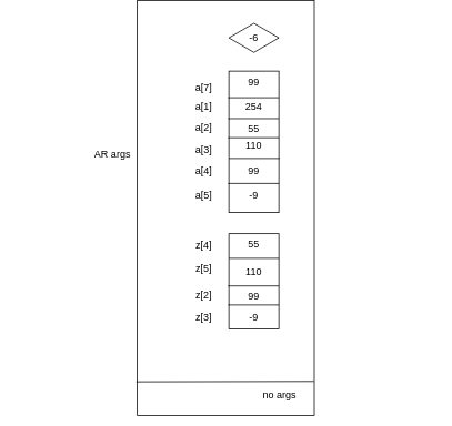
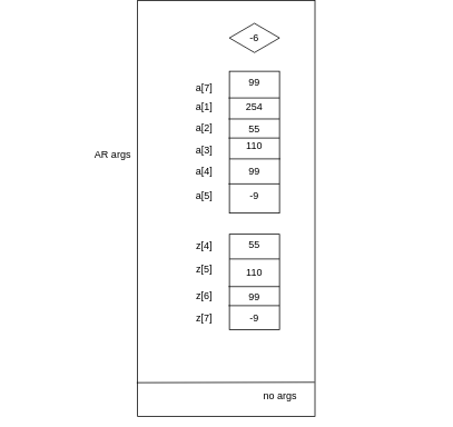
  <mxCell id="0" />
  <mxCell id="1" parent="0" />
  <mxCell id="2" value="" style="rounded=0;whiteSpace=wrap;html=1;rotation=90;" parent="1" vertex="1"><mxGeometry x="20.88" y="136.13" width="498.75" height="212.5" as="geometry" /></mxCell>
  <mxCell id="3" value="" style="endArrow=none;html=1;rounded=0;exitX=0.919;exitY=1.005;exitDx=0;exitDy=0;exitPerimeter=0;entryX=0.918;entryY=0.002;entryDx=0;entryDy=0;entryPerimeter=0;" parent="1" source="2" edge="1" target="2"><mxGeometry width="50" height="50" relative="1" as="geometry"><mxPoint x="314" y="293" as="sourcePoint" /><mxPoint x="374" y="333" as="targetPoint" /></mxGeometry></mxCell>
  <mxCell id="4" value="no args" style="text;html=1;strokeColor=none;fillColor=none;align=center;verticalAlign=middle;whiteSpace=wrap;rounded=0;" parent="1" vertex="1"><mxGeometry x="305.25" y="453" width="60" height="30" as="geometry" /></mxCell>
  <mxCell id="5" value="AR args" style="text;html=1;align=center;verticalAlign=middle;resizable=0;points=[];autosize=1;strokeColor=none;fillColor=none;" vertex="1" parent="1"><mxGeometry x="104" y="168" width="60" height="20" as="geometry" /></mxCell>
  <mxCell id="6" value="-6" style="rhombus;whiteSpace=wrap;html=1;" vertex="1" parent="1"><mxGeometry x="274" y="20.5" width="60" height="35" as="geometry" /></mxCell>
  <mxCell id="7" value="a[7]" style="text;html=1;strokeColor=none;fillColor=none;align=center;verticalAlign=middle;whiteSpace=wrap;rounded=0;" vertex="1" parent="1"><mxGeometry x="214" y="83" width="60" height="30" as="geometry" /></mxCell>
  <mxCell id="8" value="a[1]" style="text;html=1;strokeColor=none;fillColor=none;align=center;verticalAlign=middle;whiteSpace=wrap;rounded=0;" vertex="1" parent="1"><mxGeometry x="214" y="106.13" width="60" height="30" as="geometry" /></mxCell>
  <mxCell id="9" value="a[2]" style="text;html=1;strokeColor=none;fillColor=none;align=center;verticalAlign=middle;whiteSpace=wrap;rounded=0;" vertex="1" parent="1"><mxGeometry x="219" y="133" width="50" height="25" as="geometry" /></mxCell>
  <mxCell id="10" value="a[3]" style="text;html=1;strokeColor=none;fillColor=none;align=center;verticalAlign=middle;whiteSpace=wrap;rounded=0;" vertex="1" parent="1"><mxGeometry x="214" y="158" width="60" height="30" as="geometry" /></mxCell>
  <mxCell id="11" value="a[4]" style="text;html=1;strokeColor=none;fillColor=none;align=center;verticalAlign=middle;whiteSpace=wrap;rounded=0;" vertex="1" parent="1"><mxGeometry x="214" y="183" width="60" height="30" as="geometry" /></mxCell>
  <mxCell id="12" value="a[5]" style="text;html=1;strokeColor=none;fillColor=none;align=center;verticalAlign=middle;whiteSpace=wrap;rounded=0;" vertex="1" parent="1"><mxGeometry x="214" y="213" width="60" height="30" as="geometry" /></mxCell>
  <mxCell id="13" value="" style="rounded=0;whiteSpace=wrap;html=1;rotation=90;" vertex="1" parent="1"><mxGeometry x="219" y="133" width="170" height="60" as="geometry" /></mxCell>
  <mxCell id="14" value="" style="endArrow=none;html=1;rounded=0;exitX=0.188;exitY=1.017;exitDx=0;exitDy=0;exitPerimeter=0;entryX=0.188;entryY=0;entryDx=0;entryDy=0;entryPerimeter=0;" edge="1" parent="1" source="13" target="13"><mxGeometry width="50" height="50" relative="1" as="geometry"><mxPoint x="314" y="293" as="sourcePoint" /><mxPoint x="364" y="243" as="targetPoint" /></mxGeometry></mxCell>
  <mxCell id="15" value="" style="endArrow=none;html=1;rounded=0;exitX=0.188;exitY=1.017;exitDx=0;exitDy=0;exitPerimeter=0;entryX=0.188;entryY=0;entryDx=0;entryDy=0;entryPerimeter=0;" edge="1" parent="1"><mxGeometry width="50" height="50" relative="1" as="geometry"><mxPoint x="272.98" y="135.13" as="sourcePoint" /><mxPoint x="334" y="135.13" as="targetPoint" /></mxGeometry></mxCell>
  <mxCell id="16" value="" style="endArrow=none;html=1;rounded=0;exitX=0.188;exitY=1.017;exitDx=0;exitDy=0;exitPerimeter=0;entryX=0.188;entryY=0;entryDx=0;entryDy=0;entryPerimeter=0;" edge="1" parent="1"><mxGeometry width="50" height="50" relative="1" as="geometry"><mxPoint x="272.98" y="158" as="sourcePoint" /><mxPoint x="334" y="158" as="targetPoint" /></mxGeometry></mxCell>
  <mxCell id="17" value="" style="endArrow=none;html=1;rounded=0;exitX=0.188;exitY=1.017;exitDx=0;exitDy=0;exitPerimeter=0;entryX=0.188;entryY=0;entryDx=0;entryDy=0;entryPerimeter=0;" edge="1" parent="1"><mxGeometry width="50" height="50" relative="1" as="geometry"><mxPoint x="274" y="183" as="sourcePoint" /><mxPoint x="335.02" y="183" as="targetPoint" /></mxGeometry></mxCell>
  <mxCell id="18" value="" style="endArrow=none;html=1;rounded=0;exitX=0.188;exitY=1.017;exitDx=0;exitDy=0;exitPerimeter=0;entryX=0.188;entryY=0;entryDx=0;entryDy=0;entryPerimeter=0;" edge="1" parent="1"><mxGeometry width="50" height="50" relative="1" as="geometry"><mxPoint x="272.98" y="213" as="sourcePoint" /><mxPoint x="334" y="213" as="targetPoint" /></mxGeometry></mxCell>
  <mxCell id="19" value="99" style="text;html=1;strokeColor=none;fillColor=none;align=center;verticalAlign=middle;whiteSpace=wrap;rounded=0;" vertex="1" parent="1"><mxGeometry x="274" y="76" width="60" height="30" as="geometry" /></mxCell>
  <mxCell id="20" value="254" style="text;html=1;strokeColor=none;fillColor=none;align=center;verticalAlign=middle;whiteSpace=wrap;rounded=0;" vertex="1" parent="1"><mxGeometry x="274" y="106" width="60" height="30" as="geometry" /></mxCell>
  <mxCell id="21" value="55" style="text;html=1;strokeColor=none;fillColor=none;align=center;verticalAlign=middle;whiteSpace=wrap;rounded=0;" vertex="1" parent="1"><mxGeometry x="274" y="133" width="60" height="30" as="geometry" /></mxCell>
  <mxCell id="22" value="110" style="text;html=1;strokeColor=none;fillColor=none;align=center;verticalAlign=middle;whiteSpace=wrap;rounded=0;" vertex="1" parent="1"><mxGeometry x="274" y="153" width="60" height="30" as="geometry" /></mxCell>
  <mxCell id="23" value="99" style="text;html=1;strokeColor=none;fillColor=none;align=center;verticalAlign=middle;whiteSpace=wrap;rounded=0;" vertex="1" parent="1"><mxGeometry x="274" y="183" width="60" height="30" as="geometry" /></mxCell>
  <mxCell id="24" value="-9" style="text;html=1;strokeColor=none;fillColor=none;align=center;verticalAlign=middle;whiteSpace=wrap;rounded=0;" vertex="1" parent="1"><mxGeometry x="274" y="213" width="60" height="30" as="geometry" /></mxCell>
  <mxCell id="25" value="z[4]" style="text;html=1;strokeColor=none;fillColor=none;align=center;verticalAlign=middle;whiteSpace=wrap;rounded=0;" vertex="1" parent="1"><mxGeometry x="214" y="273" width="60" height="30" as="geometry" /></mxCell>
  <mxCell id="26" value="z[5]" style="text;html=1;strokeColor=none;fillColor=none;align=center;verticalAlign=middle;whiteSpace=wrap;rounded=0;" vertex="1" parent="1"><mxGeometry x="214" y="300.57" width="60" height="30" as="geometry" /></mxCell>
- <mxCell id="27" value="z[2]" style="text;html=1;strokeColor=none;fillColor=none;align=center;verticalAlign=middle;whiteSpace=wrap;rounded=0;" vertex="1" parent="1"><mxGeometry x="219" y="334" width="50" height="25" as="geometry" /></mxCell>
- <mxCell id="28" value="z[3]" style="text;html=1;strokeColor=none;fillColor=none;align=center;verticalAlign=middle;whiteSpace=wrap;rounded=0;" vertex="1" parent="1"><mxGeometry x="214" y="359" width="60" height="30" as="geometry" /></mxCell>
+ <mxCell id="27" value="z[6]" style="text;html=1;strokeColor=none;fillColor=none;align=center;verticalAlign=middle;whiteSpace=wrap;rounded=0;" vertex="1" parent="1"><mxGeometry x="219" y="334" width="50" height="25" as="geometry" /></mxCell>
+ <mxCell id="28" value="z[7]" style="text;html=1;strokeColor=none;fillColor=none;align=center;verticalAlign=middle;whiteSpace=wrap;rounded=0;" vertex="1" parent="1"><mxGeometry x="214" y="359" width="60" height="30" as="geometry" /></mxCell>
  <mxCell id="29" value="" style="rounded=0;whiteSpace=wrap;html=1;rotation=90;" vertex="1" parent="1"><mxGeometry x="246.81" y="300.57" width="114.38" height="60" as="geometry" /></mxCell>
  <mxCell id="30" value="" style="endArrow=none;html=1;rounded=0;exitX=0;exitY=0;exitDx=0;exitDy=0;entryX=1;entryY=0;entryDx=0;entryDy=0;" edge="1" parent="1" source="34" target="34"><mxGeometry width="50" height="50" relative="1" as="geometry"><mxPoint x="314" y="494" as="sourcePoint" /><mxPoint x="364" y="444" as="targetPoint" /></mxGeometry></mxCell>
  <mxCell id="31" value="" style="endArrow=none;html=1;rounded=0;exitX=0.188;exitY=1.017;exitDx=0;exitDy=0;exitPerimeter=0;entryX=0.188;entryY=0;entryDx=0;entryDy=0;entryPerimeter=0;" edge="1" parent="1"><mxGeometry width="50" height="50" relative="1" as="geometry"><mxPoint x="272.98" y="336.13" as="sourcePoint" /><mxPoint x="334" y="336.13" as="targetPoint" /></mxGeometry></mxCell>
  <mxCell id="32" value="" style="endArrow=none;html=1;rounded=0;exitX=0.188;exitY=1.017;exitDx=0;exitDy=0;exitPerimeter=0;entryX=0.188;entryY=0;entryDx=0;entryDy=0;entryPerimeter=0;" edge="1" parent="1"><mxGeometry width="50" height="50" relative="1" as="geometry"><mxPoint x="272.98" y="359" as="sourcePoint" /><mxPoint x="334" y="359" as="targetPoint" /></mxGeometry></mxCell>
  <mxCell id="33" value="55" style="text;html=1;strokeColor=none;fillColor=none;align=center;verticalAlign=middle;whiteSpace=wrap;rounded=0;" vertex="1" parent="1"><mxGeometry x="274" y="270.57" width="60" height="30" as="geometry" /></mxCell>
  <mxCell id="34" value="110" style="text;html=1;strokeColor=none;fillColor=none;align=center;verticalAlign=middle;whiteSpace=wrap;rounded=0;" vertex="1" parent="1"><mxGeometry x="274" y="303" width="60" height="34" as="geometry" /></mxCell>
  <mxCell id="35" value="99" style="text;html=1;strokeColor=none;fillColor=none;align=center;verticalAlign=middle;whiteSpace=wrap;rounded=0;" vertex="1" parent="1"><mxGeometry x="274" y="334" width="60" height="30" as="geometry" /></mxCell>
  <mxCell id="36" value="-9" style="text;html=1;strokeColor=none;fillColor=none;align=center;verticalAlign=middle;whiteSpace=wrap;rounded=0;" vertex="1" parent="1"><mxGeometry x="274" y="359" width="60" height="30" as="geometry" /></mxCell>
